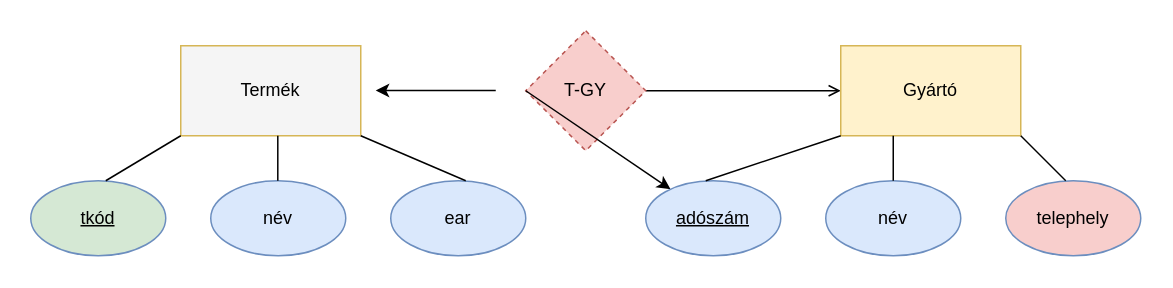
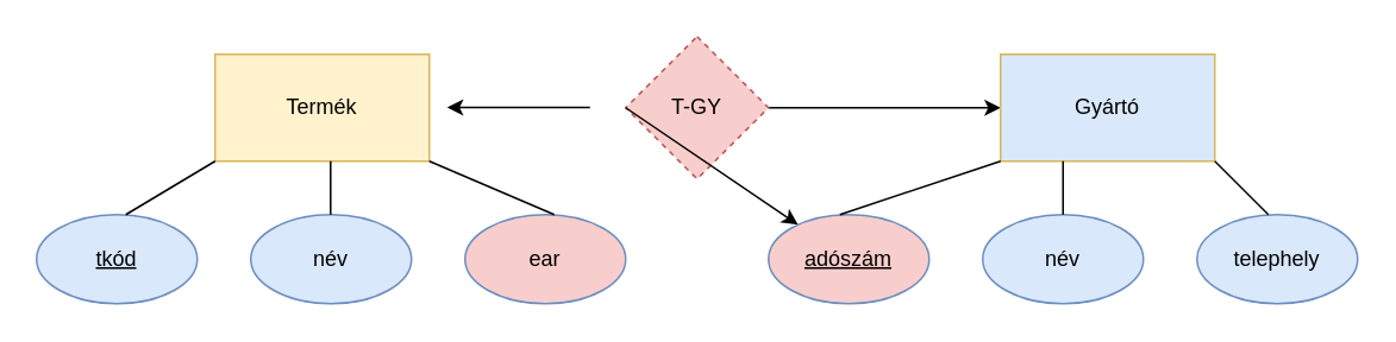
  <mxCell id="0" />
  <mxCell id="1" parent="0" />
- <mxCell id="2" value="Termék" style="rounded=0;whiteSpace=wrap;html=1;fillColor=#f5f5f5;strokeColor=#d6b656;" vertex="1" parent="1"><mxGeometry x="120" y="30" width="120" height="60" as="geometry" /></mxCell>
- <mxCell id="3" value="" style="edgeStyle=orthogonalEdgeStyle;rounded=0;orthogonalLoop=1;jettySize=auto;html=1;entryX=0;entryY=0.5;entryDx=0;entryDy=0;endArrow=open;" edge="1" parent="1" source="4" target="5"><mxGeometry relative="1" as="geometry"><mxPoint x="510" y="60" as="targetPoint" /></mxGeometry></mxCell>
+ <mxCell id="2" value="Termék" style="rounded=0;whiteSpace=wrap;html=1;fillColor=#fff2cc;strokeColor=#d6b656;" vertex="1" parent="1"><mxGeometry x="120" y="30" width="120" height="60" as="geometry" /></mxCell>
+ <mxCell id="3" value="" style="edgeStyle=orthogonalEdgeStyle;rounded=0;orthogonalLoop=1;jettySize=auto;html=1;entryX=0;entryY=0.5;entryDx=0;entryDy=0;" edge="1" parent="1" source="4" target="5"><mxGeometry relative="1" as="geometry"><mxPoint x="510" y="60" as="targetPoint" /></mxGeometry></mxCell>
  <mxCell id="4" value="T-GY" style="rhombus;whiteSpace=wrap;html=1;fillColor=#f8cecc;strokeColor=#b85450;dashed=1;" vertex="1" parent="1"><mxGeometry x="350" y="20" width="80" height="80" as="geometry" /></mxCell>
- <mxCell id="5" value="Gyártó" style="rounded=0;whiteSpace=wrap;html=1;fillColor=#fff2cc;strokeColor=#d6b656;" vertex="1" parent="1"><mxGeometry x="560" y="30" width="120" height="60" as="geometry" /></mxCell>
+ <mxCell id="5" value="Gyártó" style="rounded=0;whiteSpace=wrap;html=1;fillColor=#dae8fc;strokeColor=#d6b656;" vertex="1" parent="1"><mxGeometry x="560" y="30" width="120" height="60" as="geometry" /></mxCell>
  <mxCell id="6" value="" style="endArrow=classic;html=1;rounded=0;exitX=0;exitY=0.5;exitDx=0;exitDy=0;" edge="1" parent="1" source="4" target="13"><mxGeometry width="50" height="50" relative="1" as="geometry"><mxPoint x="340" y="60" as="sourcePoint" /><mxPoint x="390" y="10" as="targetPoint" /></mxGeometry></mxCell>
  <mxCell id="7" value="" style="endArrow=classic;html=1;rounded=0;" edge="1" parent="1"><mxGeometry width="50" height="50" relative="1" as="geometry"><mxPoint x="330" y="59.86" as="sourcePoint" /><mxPoint x="250" y="59.86" as="targetPoint" /></mxGeometry></mxCell>
  <mxCell id="8" value="név" style="ellipse;whiteSpace=wrap;html=1;fillColor=#dae8fc;strokeColor=#6c8ebf;" vertex="1" parent="1"><mxGeometry x="140" y="120" width="90" height="50" as="geometry" /></mxCell>
- <mxCell id="9" value="ear" style="ellipse;whiteSpace=wrap;html=1;fillColor=#dae8fc;strokeColor=#6c8ebf;" vertex="1" parent="1"><mxGeometry x="260" y="120" width="90" height="50" as="geometry" /></mxCell>
- <mxCell id="10" value="&lt;u&gt;tkód&lt;/u&gt;" style="ellipse;whiteSpace=wrap;html=1;fillColor=#d5e8d4;strokeColor=#6c8ebf;" vertex="1" parent="1"><mxGeometry x="20" y="120" width="90" height="50" as="geometry" /></mxCell>
+ <mxCell id="9" value="ear" style="ellipse;whiteSpace=wrap;html=1;fillColor=#f8cecc;strokeColor=#6c8ebf;" vertex="1" parent="1"><mxGeometry x="260" y="120" width="90" height="50" as="geometry" /></mxCell>
+ <mxCell id="10" value="&lt;u&gt;tkód&lt;/u&gt;" style="ellipse;whiteSpace=wrap;html=1;fillColor=#dae8fc;strokeColor=#6c8ebf;" vertex="1" parent="1"><mxGeometry x="20" y="120" width="90" height="50" as="geometry" /></mxCell>
  <mxCell id="11" value="név" style="ellipse;whiteSpace=wrap;html=1;fillColor=#dae8fc;strokeColor=#6c8ebf;" vertex="1" parent="1"><mxGeometry x="550" y="120" width="90" height="50" as="geometry" /></mxCell>
- <mxCell id="12" value="telephely" style="ellipse;whiteSpace=wrap;html=1;fillColor=#f8cecc;strokeColor=#6c8ebf;" vertex="1" parent="1"><mxGeometry x="670" y="120" width="90" height="50" as="geometry" /></mxCell>
- <mxCell id="13" value="&lt;u&gt;adószám&lt;/u&gt;" style="ellipse;whiteSpace=wrap;html=1;fillColor=#dae8fc;strokeColor=#6c8ebf;" vertex="1" parent="1"><mxGeometry x="430" y="120" width="90" height="50" as="geometry" /></mxCell>
+ <mxCell id="12" value="telephely" style="ellipse;whiteSpace=wrap;html=1;fillColor=#dae8fc;strokeColor=#6c8ebf;" vertex="1" parent="1"><mxGeometry x="670" y="120" width="90" height="50" as="geometry" /></mxCell>
+ <mxCell id="13" value="&lt;u&gt;adószám&lt;/u&gt;" style="ellipse;whiteSpace=wrap;html=1;fillColor=#f8cecc;strokeColor=#6c8ebf;" vertex="1" parent="1"><mxGeometry x="430" y="120" width="90" height="50" as="geometry" /></mxCell>
  <mxCell id="14" value="" style="endArrow=none;html=1;rounded=0;entryX=0;entryY=1;entryDx=0;entryDy=0;" edge="1" parent="1" target="2"><mxGeometry width="50" height="50" relative="1" as="geometry"><mxPoint x="70" y="120" as="sourcePoint" /><mxPoint x="120" y="70" as="targetPoint" /></mxGeometry></mxCell>
  <mxCell id="15" value="" style="endArrow=none;html=1;rounded=0;" edge="1" parent="1"><mxGeometry width="50" height="50" relative="1" as="geometry"><mxPoint x="184.7" y="120" as="sourcePoint" /><mxPoint x="184.7" y="90" as="targetPoint" /></mxGeometry></mxCell>
  <mxCell id="16" value="" style="endArrow=none;html=1;rounded=0;entryX=1;entryY=1;entryDx=0;entryDy=0;" edge="1" parent="1" target="2"><mxGeometry width="50" height="50" relative="1" as="geometry"><mxPoint x="310" y="120" as="sourcePoint" /><mxPoint x="360" y="70" as="targetPoint" /></mxGeometry></mxCell>
  <mxCell id="17" value="" style="endArrow=none;html=1;rounded=0;entryX=0;entryY=1;entryDx=0;entryDy=0;" edge="1" parent="1" target="5"><mxGeometry width="50" height="50" relative="1" as="geometry"><mxPoint x="470" y="120" as="sourcePoint" /><mxPoint x="520" y="70" as="targetPoint" /></mxGeometry></mxCell>
  <mxCell id="18" value="" style="endArrow=none;html=1;rounded=0;" edge="1" parent="1"><mxGeometry width="50" height="50" relative="1" as="geometry"><mxPoint x="595" y="120" as="sourcePoint" /><mxPoint x="595" y="90" as="targetPoint" /></mxGeometry></mxCell>
  <mxCell id="19" value="" style="endArrow=none;html=1;rounded=0;entryX=1;entryY=1;entryDx=0;entryDy=0;" edge="1" parent="1" target="5"><mxGeometry width="50" height="50" relative="1" as="geometry"><mxPoint x="710" y="120" as="sourcePoint" /><mxPoint x="760" y="70" as="targetPoint" /></mxGeometry></mxCell>
